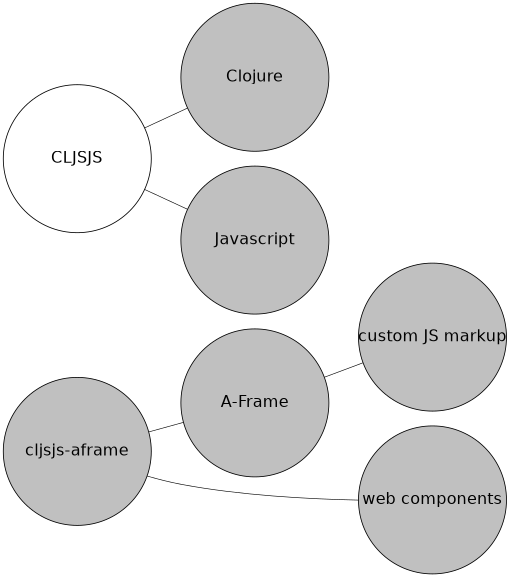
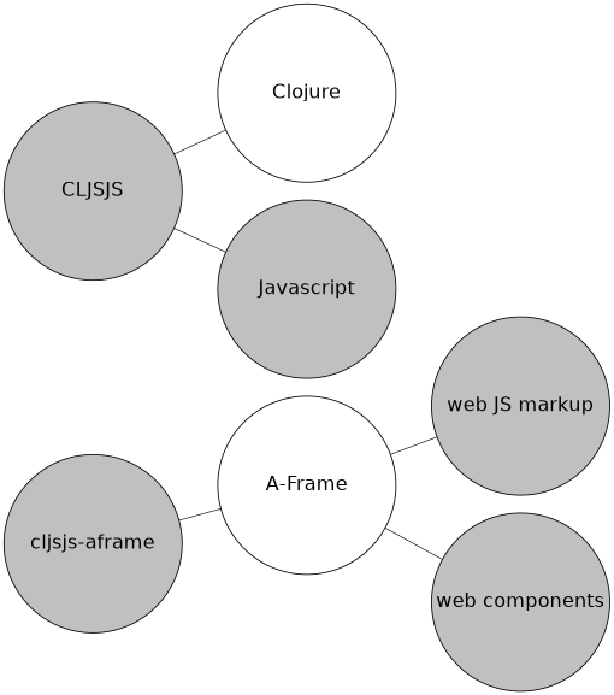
  graph {
    rankdir=LR
    splines=true
    node [color=black fillcolor=gray fixedsize=true fontcolor=black fontname=helvetica fontsize=20 shape=circle style="filled,solid"]
    edge [color=black penwidth=0.75]
    n1 [label="cljsjs-aframe" width=2.5]
-   n2 [label="A-Frame" width=2.5]
-   n3 [fillcolor=white label=CLJSJS width=2.5]
-   n4 [label=Clojure width=2.5]
+   n2 [fillcolor=white label="A-Frame" width=2.5]
+   n3 [label=CLJSJS width=2.5]
+   n4 [fillcolor=white label=Clojure width=2.5]
    n5 [label=Javascript width=2.5]
-   n6 [label="custom JS markup" width=2.5]
+   n6 [label="web JS markup" width=2.5]
    n7 [label="web components" width=2.5]
    n1 -- n2
    n2 -- n6
-   n1 -- n7
+   n2 -- n7
    n3 -- n4
    n3 -- n5
  }
